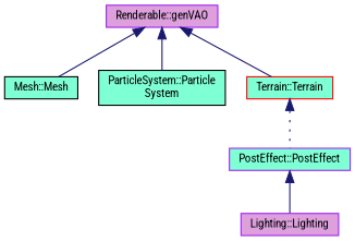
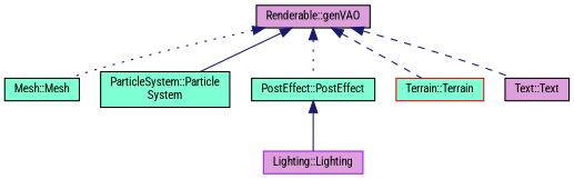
  digraph {
    fontname="Roboto Condensed"
    rankdir=TB
    node [color=purple fillcolor=aquamarine fontname="Roboto Condensed" fontsize=10 shape=record style=filled]
    edge [color=midnightblue dir=back fontname="Roboto Condensed" fontsize=10 labelfontname=Helvetica labelfontsize=10 style=dotted]
-   n1 [fillcolor=plum fontcolor=black height=0.2 label="Renderable::genVAO" width=0.4]
+   n1 [color=black fillcolor=plum fontcolor=black height=0.2 label="Renderable::genVAO" width=0.4]
    n2 [color=black height=0.2 label="Mesh::Mesh" width=0.4]
    n3 [color=black height=0.2 label="ParticleSystem::Particle\lSystem" width=0.4]
-   n4 [height=0.2 label="PostEffect::PostEffect" width=0.4]
+   n4 [color=black height=0.2 label="PostEffect::PostEffect" width=0.4]
    n5 [color=red height=0.2 label="Terrain::Terrain" width=0.4]
+   n6 [color=black fillcolor=plum height=0.2 label="Text::Text" width=0.4]
    n7 [fillcolor=plum height=0.2 label="Lighting::Lighting" width=0.4]
-   n1 -> n2 [style=solid]
+   n1 -> n2
    n1 -> n3 [style=solid]
-   n5 -> n4
-   n1 -> n5 [style=solid]
+   n1 -> n4
+   n1 -> n5 [style=dashed]
+   n1 -> n6 [style=dashed]
    n4 -> n7 [style=solid]
  }
